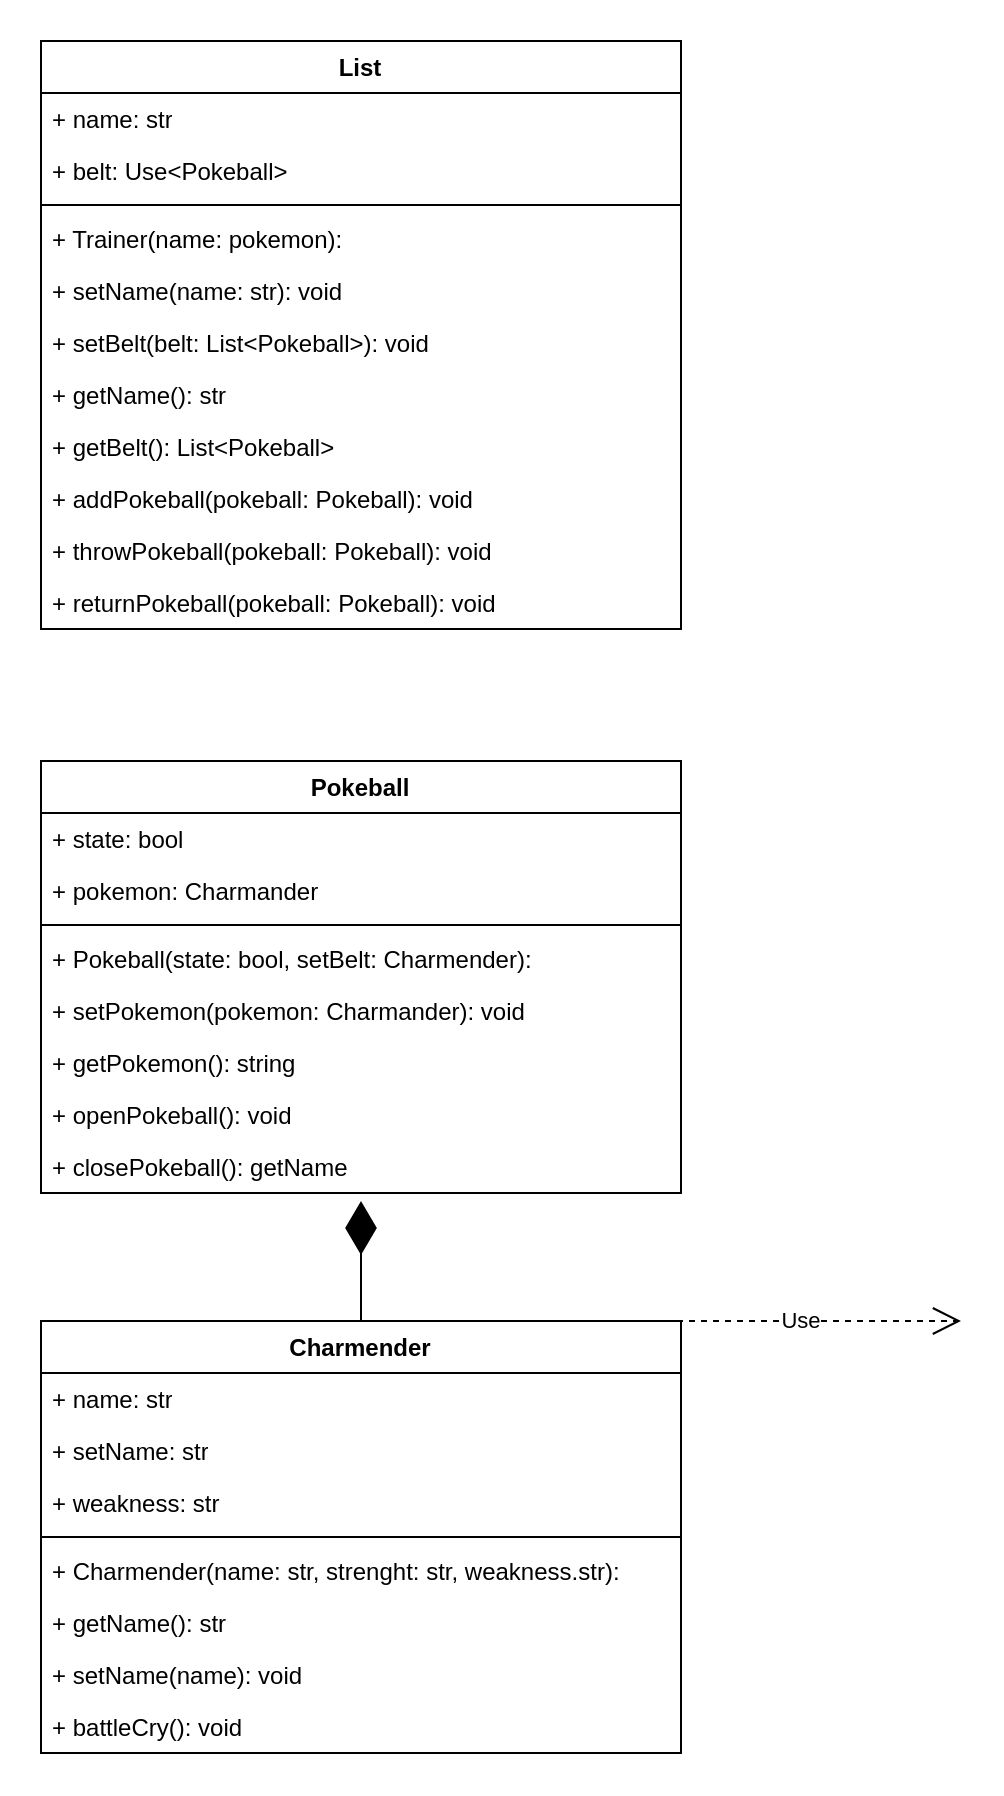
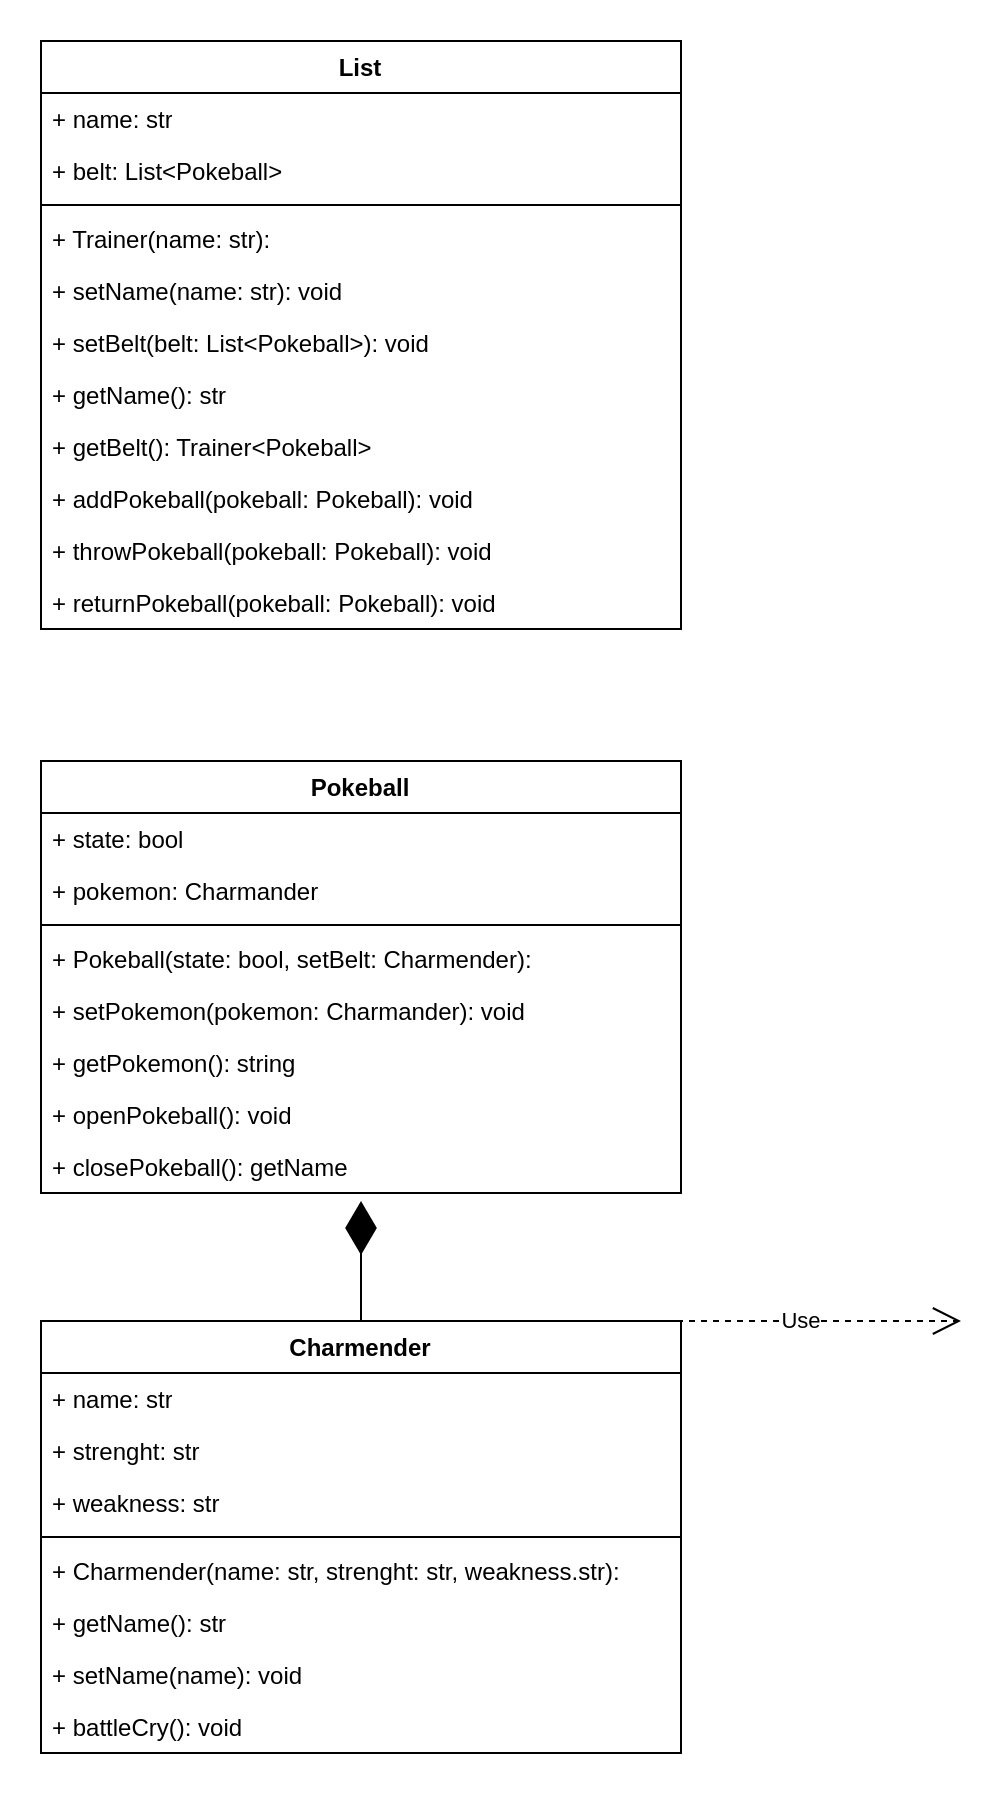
  <mxCell id="0" />
  <mxCell id="1" parent="0" />
  <mxCell id="2" value="Charmender" style="swimlane;fontStyle=1;align=center;verticalAlign=top;childLayout=stackLayout;horizontal=1;startSize=26;horizontalStack=0;resizeParent=1;resizeParentMax=0;resizeLast=0;collapsible=1;marginBottom=0;whiteSpace=wrap;html=1;" vertex="1" parent="1"><mxGeometry x="20" y="660" width="320" height="216" as="geometry" /></mxCell>
  <mxCell id="3" value="+ name: str&lt;br&gt;" style="text;strokeColor=none;fillColor=none;align=left;verticalAlign=top;spacingLeft=4;spacingRight=4;overflow=hidden;rotatable=0;points=[[0,0.5],[1,0.5]];portConstraint=eastwest;whiteSpace=wrap;html=1;" vertex="1" parent="2"><mxGeometry y="26" width="320" height="26" as="geometry" /></mxCell>
- <mxCell id="4" value="+ setName: str" style="text;strokeColor=none;fillColor=none;align=left;verticalAlign=top;spacingLeft=4;spacingRight=4;overflow=hidden;rotatable=0;points=[[0,0.5],[1,0.5]];portConstraint=eastwest;whiteSpace=wrap;html=1;" vertex="1" parent="2"><mxGeometry y="52" width="320" height="26" as="geometry" /></mxCell>
+ <mxCell id="4" value="+ strenght: str" style="text;strokeColor=none;fillColor=none;align=left;verticalAlign=top;spacingLeft=4;spacingRight=4;overflow=hidden;rotatable=0;points=[[0,0.5],[1,0.5]];portConstraint=eastwest;whiteSpace=wrap;html=1;" vertex="1" parent="2"><mxGeometry y="52" width="320" height="26" as="geometry" /></mxCell>
  <mxCell id="5" value="+ weakness: str" style="text;strokeColor=none;fillColor=none;align=left;verticalAlign=top;spacingLeft=4;spacingRight=4;overflow=hidden;rotatable=0;points=[[0,0.5],[1,0.5]];portConstraint=eastwest;whiteSpace=wrap;html=1;" vertex="1" parent="2"><mxGeometry y="78" width="320" height="26" as="geometry" /></mxCell>
  <mxCell id="6" value="" style="line;strokeWidth=1;fillColor=none;align=left;verticalAlign=middle;spacingTop=-1;spacingLeft=3;spacingRight=3;rotatable=0;labelPosition=right;points=[];portConstraint=eastwest;strokeColor=inherit;" vertex="1" parent="2"><mxGeometry y="104" width="320" height="8" as="geometry" /></mxCell>
  <mxCell id="7" value="+ Charmender(name: str, strenght: str, weakness.str):&amp;nbsp;" style="text;strokeColor=none;fillColor=none;align=left;verticalAlign=top;spacingLeft=4;spacingRight=4;overflow=hidden;rotatable=0;points=[[0,0.5],[1,0.5]];portConstraint=eastwest;whiteSpace=wrap;html=1;" vertex="1" parent="2"><mxGeometry y="112" width="320" height="26" as="geometry" /></mxCell>
  <mxCell id="8" value="+ getName(): str" style="text;strokeColor=none;fillColor=none;align=left;verticalAlign=top;spacingLeft=4;spacingRight=4;overflow=hidden;rotatable=0;points=[[0,0.5],[1,0.5]];portConstraint=eastwest;whiteSpace=wrap;html=1;" vertex="1" parent="2"><mxGeometry y="138" width="320" height="26" as="geometry" /></mxCell>
  <mxCell id="9" value="+ setName(name): void" style="text;strokeColor=none;fillColor=none;align=left;verticalAlign=top;spacingLeft=4;spacingRight=4;overflow=hidden;rotatable=0;points=[[0,0.5],[1,0.5]];portConstraint=eastwest;whiteSpace=wrap;html=1;" vertex="1" parent="2"><mxGeometry y="164" width="320" height="26" as="geometry" /></mxCell>
  <mxCell id="10" value="+ battleCry(): void&amp;nbsp;" style="text;strokeColor=none;fillColor=none;align=left;verticalAlign=top;spacingLeft=4;spacingRight=4;overflow=hidden;rotatable=0;points=[[0,0.5],[1,0.5]];portConstraint=eastwest;whiteSpace=wrap;html=1;" vertex="1" parent="2"><mxGeometry y="190" width="320" height="26" as="geometry" /></mxCell>
  <mxCell id="11" value="Pokeball" style="swimlane;fontStyle=1;align=center;verticalAlign=top;childLayout=stackLayout;horizontal=1;startSize=26;horizontalStack=0;resizeParent=1;resizeParentMax=0;resizeLast=0;collapsible=1;marginBottom=0;whiteSpace=wrap;html=1;" vertex="1" parent="1"><mxGeometry x="20" y="380" width="320" height="216" as="geometry" /></mxCell>
  <mxCell id="12" value="+ state: bool" style="text;strokeColor=none;fillColor=none;align=left;verticalAlign=top;spacingLeft=4;spacingRight=4;overflow=hidden;rotatable=0;points=[[0,0.5],[1,0.5]];portConstraint=eastwest;whiteSpace=wrap;html=1;" vertex="1" parent="11"><mxGeometry y="26" width="320" height="26" as="geometry" /></mxCell>
  <mxCell id="13" value="+ pokemon: Charmander" style="text;strokeColor=none;fillColor=none;align=left;verticalAlign=top;spacingLeft=4;spacingRight=4;overflow=hidden;rotatable=0;points=[[0,0.5],[1,0.5]];portConstraint=eastwest;whiteSpace=wrap;html=1;" vertex="1" parent="11"><mxGeometry y="52" width="320" height="26" as="geometry" /></mxCell>
  <mxCell id="14" value="" style="line;strokeWidth=1;fillColor=none;align=left;verticalAlign=middle;spacingTop=-1;spacingLeft=3;spacingRight=3;rotatable=0;labelPosition=right;points=[];portConstraint=eastwest;strokeColor=inherit;" vertex="1" parent="11"><mxGeometry y="78" width="320" height="8" as="geometry" /></mxCell>
  <mxCell id="15" value="+ Pokeball(state: bool, setBelt: Charmender):&amp;nbsp;" style="text;strokeColor=none;fillColor=none;align=left;verticalAlign=top;spacingLeft=4;spacingRight=4;overflow=hidden;rotatable=0;points=[[0,0.5],[1,0.5]];portConstraint=eastwest;whiteSpace=wrap;html=1;" vertex="1" parent="11"><mxGeometry y="86" width="320" height="26" as="geometry" /></mxCell>
  <mxCell id="16" value="+ setPokemon(pokemon: Charmander): void" style="text;strokeColor=none;fillColor=none;align=left;verticalAlign=top;spacingLeft=4;spacingRight=4;overflow=hidden;rotatable=0;points=[[0,0.5],[1,0.5]];portConstraint=eastwest;whiteSpace=wrap;html=1;" vertex="1" parent="11"><mxGeometry y="112" width="320" height="26" as="geometry" /></mxCell>
  <mxCell id="17" value="+ getPokemon(): string" style="text;strokeColor=none;fillColor=none;align=left;verticalAlign=top;spacingLeft=4;spacingRight=4;overflow=hidden;rotatable=0;points=[[0,0.5],[1,0.5]];portConstraint=eastwest;whiteSpace=wrap;html=1;" vertex="1" parent="11"><mxGeometry y="138" width="320" height="26" as="geometry" /></mxCell>
  <mxCell id="18" value="+ openPokeball(): void" style="text;strokeColor=none;fillColor=none;align=left;verticalAlign=top;spacingLeft=4;spacingRight=4;overflow=hidden;rotatable=0;points=[[0,0.5],[1,0.5]];portConstraint=eastwest;whiteSpace=wrap;html=1;" vertex="1" parent="11"><mxGeometry y="164" width="320" height="26" as="geometry" /></mxCell>
  <mxCell id="19" value="+ closePokeball(): getName&lt;br&gt;" style="text;strokeColor=none;fillColor=none;align=left;verticalAlign=top;spacingLeft=4;spacingRight=4;overflow=hidden;rotatable=0;points=[[0,0.5],[1,0.5]];portConstraint=eastwest;whiteSpace=wrap;html=1;" vertex="1" parent="11"><mxGeometry y="190" width="320" height="26" as="geometry" /></mxCell>
  <mxCell id="20" value="List" style="swimlane;fontStyle=1;align=center;verticalAlign=top;childLayout=stackLayout;horizontal=1;startSize=26;horizontalStack=0;resizeParent=1;resizeParentMax=0;resizeLast=0;collapsible=1;marginBottom=0;whiteSpace=wrap;html=1;" vertex="1" parent="1"><mxGeometry x="20" y="20" width="320" height="294" as="geometry" /></mxCell>
  <mxCell id="21" value="+ name: str" style="text;strokeColor=none;fillColor=none;align=left;verticalAlign=top;spacingLeft=4;spacingRight=4;overflow=hidden;rotatable=0;points=[[0,0.5],[1,0.5]];portConstraint=eastwest;whiteSpace=wrap;html=1;" vertex="1" parent="20"><mxGeometry y="26" width="320" height="26" as="geometry" /></mxCell>
- <mxCell id="22" value="+ belt: Use&amp;lt;Pokeball&amp;gt;" style="text;strokeColor=none;fillColor=none;align=left;verticalAlign=top;spacingLeft=4;spacingRight=4;overflow=hidden;rotatable=0;points=[[0,0.5],[1,0.5]];portConstraint=eastwest;whiteSpace=wrap;html=1;" vertex="1" parent="20"><mxGeometry y="52" width="320" height="26" as="geometry" /></mxCell>
+ <mxCell id="22" value="+ belt: List&amp;lt;Pokeball&amp;gt;" style="text;strokeColor=none;fillColor=none;align=left;verticalAlign=top;spacingLeft=4;spacingRight=4;overflow=hidden;rotatable=0;points=[[0,0.5],[1,0.5]];portConstraint=eastwest;whiteSpace=wrap;html=1;" vertex="1" parent="20"><mxGeometry y="52" width="320" height="26" as="geometry" /></mxCell>
  <mxCell id="23" value="" style="line;strokeWidth=1;fillColor=none;align=left;verticalAlign=middle;spacingTop=-1;spacingLeft=3;spacingRight=3;rotatable=0;labelPosition=right;points=[];portConstraint=eastwest;strokeColor=inherit;" vertex="1" parent="20"><mxGeometry y="78" width="320" height="8" as="geometry" /></mxCell>
- <mxCell id="24" value="+ Trainer(name: pokemon):&amp;nbsp;&lt;br&gt;" style="text;strokeColor=none;fillColor=none;align=left;verticalAlign=top;spacingLeft=4;spacingRight=4;overflow=hidden;rotatable=0;points=[[0,0.5],[1,0.5]];portConstraint=eastwest;whiteSpace=wrap;html=1;" vertex="1" parent="20"><mxGeometry y="86" width="320" height="26" as="geometry" /></mxCell>
+ <mxCell id="24" value="+ Trainer(name: str):&amp;nbsp;&lt;br&gt;" style="text;strokeColor=none;fillColor=none;align=left;verticalAlign=top;spacingLeft=4;spacingRight=4;overflow=hidden;rotatable=0;points=[[0,0.5],[1,0.5]];portConstraint=eastwest;whiteSpace=wrap;html=1;" vertex="1" parent="20"><mxGeometry y="86" width="320" height="26" as="geometry" /></mxCell>
  <mxCell id="25" value="+ setName(name: str): void&amp;nbsp;" style="text;strokeColor=none;fillColor=none;align=left;verticalAlign=top;spacingLeft=4;spacingRight=4;overflow=hidden;rotatable=0;points=[[0,0.5],[1,0.5]];portConstraint=eastwest;whiteSpace=wrap;html=1;" vertex="1" parent="20"><mxGeometry y="112" width="320" height="26" as="geometry" /></mxCell>
  <mxCell id="26" value="+ setBelt(belt: List&amp;lt;Pokeball&amp;gt;): void" style="text;strokeColor=none;fillColor=none;align=left;verticalAlign=top;spacingLeft=4;spacingRight=4;overflow=hidden;rotatable=0;points=[[0,0.5],[1,0.5]];portConstraint=eastwest;whiteSpace=wrap;html=1;" vertex="1" parent="20"><mxGeometry y="138" width="320" height="26" as="geometry" /></mxCell>
  <mxCell id="27" value="+ getName(): str" style="text;strokeColor=none;fillColor=none;align=left;verticalAlign=top;spacingLeft=4;spacingRight=4;overflow=hidden;rotatable=0;points=[[0,0.5],[1,0.5]];portConstraint=eastwest;whiteSpace=wrap;html=1;" vertex="1" parent="20"><mxGeometry y="164" width="320" height="26" as="geometry" /></mxCell>
- <mxCell id="28" value="+ getBelt(): List&amp;lt;Pokeball&amp;gt;" style="text;strokeColor=none;fillColor=none;align=left;verticalAlign=top;spacingLeft=4;spacingRight=4;overflow=hidden;rotatable=0;points=[[0,0.5],[1,0.5]];portConstraint=eastwest;whiteSpace=wrap;html=1;" vertex="1" parent="20"><mxGeometry y="190" width="320" height="26" as="geometry" /></mxCell>
+ <mxCell id="28" value="+ getBelt(): Trainer&amp;lt;Pokeball&amp;gt;" style="text;strokeColor=none;fillColor=none;align=left;verticalAlign=top;spacingLeft=4;spacingRight=4;overflow=hidden;rotatable=0;points=[[0,0.5],[1,0.5]];portConstraint=eastwest;whiteSpace=wrap;html=1;" vertex="1" parent="20"><mxGeometry y="190" width="320" height="26" as="geometry" /></mxCell>
  <mxCell id="29" value="+ addPokeball(pokeball: Pokeball): void&lt;br&gt;" style="text;strokeColor=none;fillColor=none;align=left;verticalAlign=top;spacingLeft=4;spacingRight=4;overflow=hidden;rotatable=0;points=[[0,0.5],[1,0.5]];portConstraint=eastwest;whiteSpace=wrap;html=1;" vertex="1" parent="20"><mxGeometry y="216" width="320" height="26" as="geometry" /></mxCell>
  <mxCell id="30" value="+ throwPokeball(pokeball: Pokeball): void" style="text;strokeColor=none;fillColor=none;align=left;verticalAlign=top;spacingLeft=4;spacingRight=4;overflow=hidden;rotatable=0;points=[[0,0.5],[1,0.5]];portConstraint=eastwest;whiteSpace=wrap;html=1;" vertex="1" parent="20"><mxGeometry y="242" width="320" height="26" as="geometry" /></mxCell>
  <mxCell id="31" value="+ returnPokeball(pokeball: Pokeball): void&lt;br&gt;" style="text;strokeColor=none;fillColor=none;align=left;verticalAlign=top;spacingLeft=4;spacingRight=4;overflow=hidden;rotatable=0;points=[[0,0.5],[1,0.5]];portConstraint=eastwest;whiteSpace=wrap;html=1;" vertex="1" parent="20"><mxGeometry y="268" width="320" height="26" as="geometry" /></mxCell>
  <mxCell id="32" value="" style="endArrow=diamondThin;endFill=1;endSize=24;html=1;rounded=0;exitX=0.5;exitY=0;exitDx=0;exitDy=0;" edge="1" parent="1" source="2"><mxGeometry width="160" relative="1" as="geometry"><mxPoint x="140" y="640" as="sourcePoint" /><mxPoint x="180" y="600" as="targetPoint" /></mxGeometry></mxCell>
  <mxCell id="33" value="Use" style="endArrow=open;endSize=12;dashed=1;html=1;rounded=0;" edge="1" parent="1"><mxGeometry width="160" relative="1" as="geometry"><mxPoint x="320" y="660" as="sourcePoint" /><mxPoint x="480" y="660" as="targetPoint" /></mxGeometry></mxCell>
